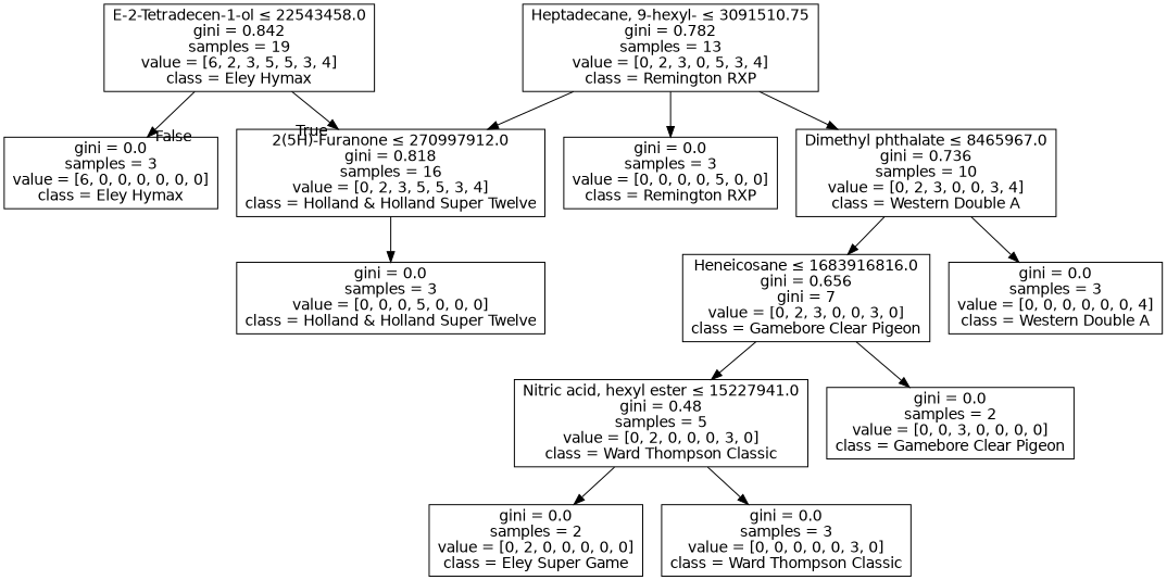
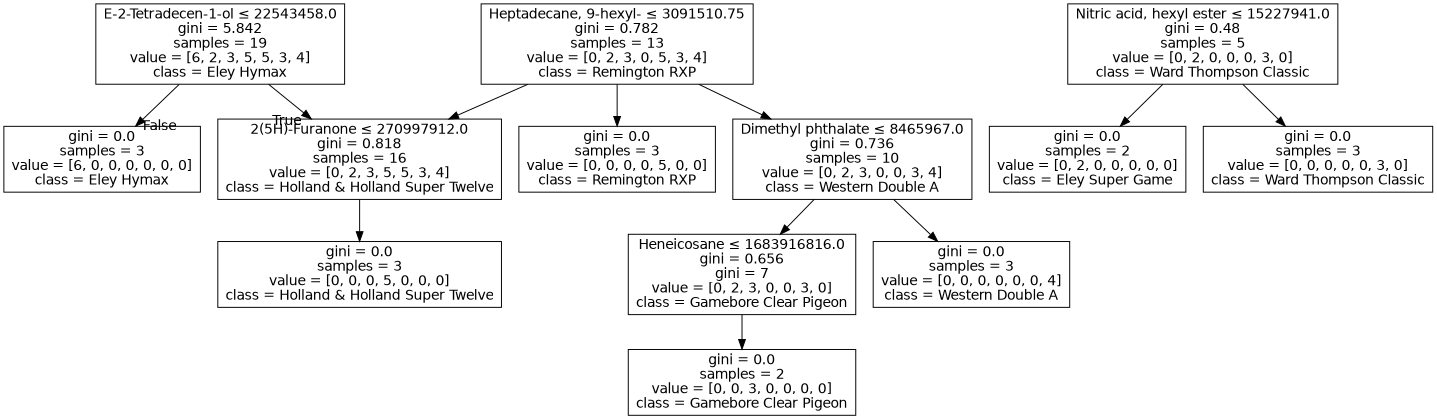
  digraph {
    node [fontname=helvetica shape=box]
    edge [fontname=helvetica]
-   n1 [label=<E-2-Tetradecen-1-ol &le; 22543458.0<br/>gini = 0.842<br/>samples = 19<br/>value = [6, 2, 3, 5, 5, 3, 4]<br/>class = Eley Hymax>]
+   n1 [label=<E-2-Tetradecen-1-ol &le; 22543458.0<br/>gini = 5.842<br/>samples = 19<br/>value = [6, 2, 3, 5, 5, 3, 4]<br/>class = Eley Hymax>]
    n2 [label=<2(5H)-Furanone &le; 270997912.0<br/>gini = 0.818<br/>samples = 16<br/>value = [0, 2, 3, 5, 5, 3, 4]<br/>class = Holland &amp; Holland Super Twelve>]
    n3 [label=<gini = 0.0<br/>samples = 3<br/>value = [6, 0, 0, 0, 0, 0, 0]<br/>class = Eley Hymax>]
    n4 [label=<gini = 0.0<br/>samples = 3<br/>value = [0, 0, 0, 5, 0, 0, 0]<br/>class = Holland &amp; Holland Super Twelve>]
    n5 [label=<Heptadecane, 9-hexyl- &le; 3091510.75<br/>gini = 0.782<br/>samples = 13<br/>value = [0, 2, 3, 0, 5, 3, 4]<br/>class = Remington RXP>]
    n6 [label=<gini = 0.0<br/>samples = 3<br/>value = [0, 0, 0, 0, 5, 0, 0]<br/>class = Remington RXP>]
    n7 [label=<Dimethyl phthalate &le; 8465967.0<br/>gini = 0.736<br/>samples = 10<br/>value = [0, 2, 3, 0, 0, 3, 4]<br/>class = Western Double A>]
    n8 [label=<Heneicosane &le; 1683916816.0<br/>gini = 0.656<br/>gini = 7<br/>value = [0, 2, 3, 0, 0, 3, 0]<br/>class = Gamebore Clear Pigeon>]
    n9 [label=<gini = 0.0<br/>samples = 3<br/>value = [0, 0, 0, 0, 0, 0, 4]<br/>class = Western Double A>]
    n10 [label=<Nitric acid, hexyl ester &le; 15227941.0<br/>gini = 0.48<br/>samples = 5<br/>value = [0, 2, 0, 0, 0, 3, 0]<br/>class = Ward Thompson Classic>]
    n11 [label=<gini = 0.0<br/>samples = 2<br/>value = [0, 0, 3, 0, 0, 0, 0]<br/>class = Gamebore Clear Pigeon>]
    n12 [label=<gini = 0.0<br/>samples = 2<br/>value = [0, 2, 0, 0, 0, 0, 0]<br/>class = Eley Super Game>]
    n13 [label=<gini = 0.0<br/>samples = 3<br/>value = [0, 0, 0, 0, 0, 3, 0]<br/>class = Ward Thompson Classic>]
    n1 -> n2 [headlabel=True labelangle=45 labeldistance=2.5]
    n1 -> n3 [headlabel=False labelangle=-45 labeldistance=2.5]
    n2 -> n4
    n5 -> n2
    n5 -> n6
    n5 -> n7
    n7 -> n8
    n7 -> n9
-   n8 -> n10
    n8 -> n11
    n10 -> n12
    n10 -> n13
  }
